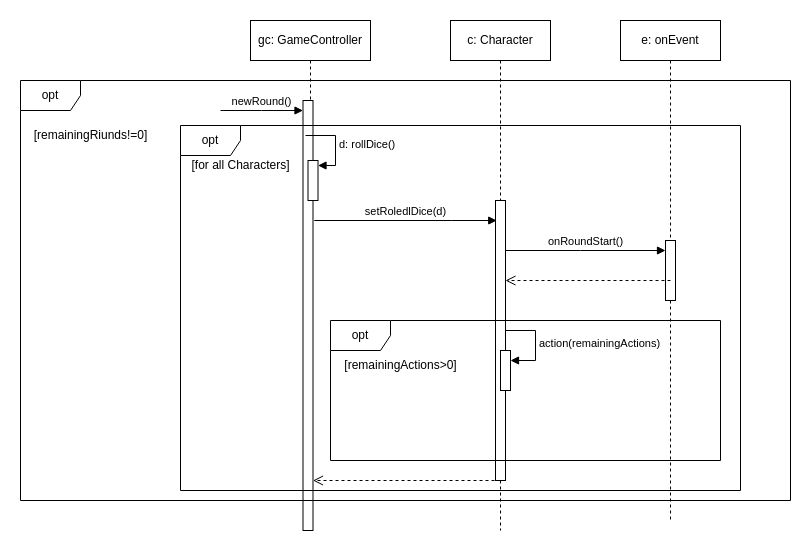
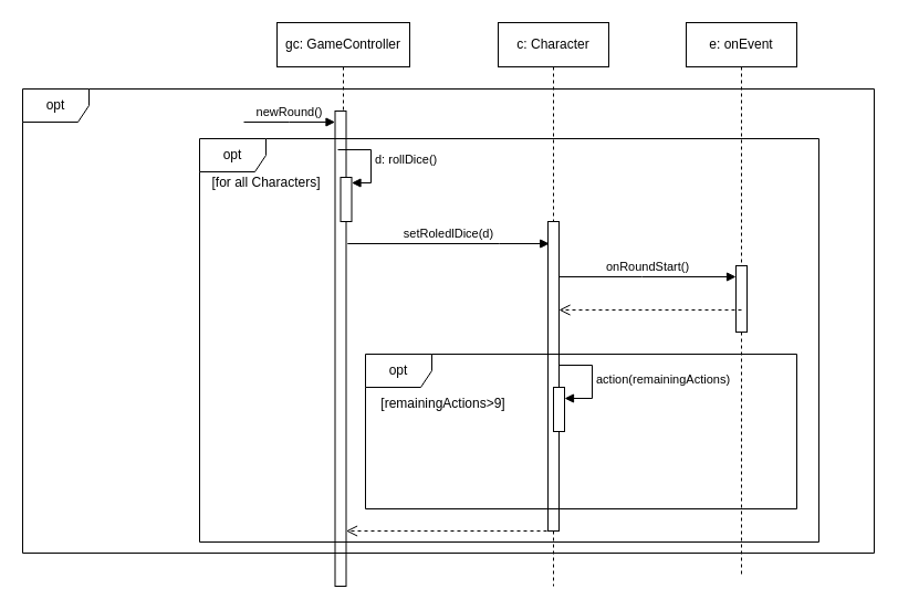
  <mxCell id="0" />
  <mxCell id="1" parent="0" />
  <mxCell id="2" value="gc: GameController" style="shape=umlLifeline;perimeter=lifelinePerimeter;whiteSpace=wrap;html=1;container=0;dropTarget=0;collapsible=0;recursiveResize=0;outlineConnect=0;portConstraint=eastwest;newEdgeStyle={&quot;edgeStyle&quot;:&quot;elbowEdgeStyle&quot;,&quot;elbow&quot;:&quot;vertical&quot;,&quot;curved&quot;:0,&quot;rounded&quot;:0};" parent="1" vertex="1"><mxGeometry x="250" y="20" width="120" height="510" as="geometry" /></mxCell>
  <mxCell id="3" value="newRound()" style="html=1;verticalAlign=bottom;startArrow=none;endArrow=block;startSize=8;edgeStyle=elbowEdgeStyle;elbow=vertical;curved=0;rounded=0;startFill=0;" parent="2" target="4" edge="1"><mxGeometry relative="1" as="geometry"><mxPoint x="-30" y="90" as="sourcePoint" /></mxGeometry></mxCell>
  <mxCell id="4" value="" style="html=1;points=[];perimeter=orthogonalPerimeter;outlineConnect=0;targetShapes=umlLifeline;portConstraint=eastwest;newEdgeStyle={&quot;edgeStyle&quot;:&quot;elbowEdgeStyle&quot;,&quot;elbow&quot;:&quot;vertical&quot;,&quot;curved&quot;:0,&quot;rounded&quot;:0};" parent="2" vertex="1"><mxGeometry x="52.5" y="80" width="10" height="430" as="geometry" /></mxCell>
  <mxCell id="5" value="" style="html=1;points=[[0,0,0,0,5],[0,1,0,0,-5],[1,0,0,0,5],[1,1,0,0,-5]];perimeter=orthogonalPerimeter;outlineConnect=0;targetShapes=umlLifeline;portConstraint=eastwest;newEdgeStyle={&quot;curved&quot;:0,&quot;rounded&quot;:0};" parent="2" vertex="1"><mxGeometry x="57.5" y="140" width="10" height="40" as="geometry" /></mxCell>
  <mxCell id="6" value="c: Character" style="shape=umlLifeline;perimeter=lifelinePerimeter;whiteSpace=wrap;html=1;container=0;dropTarget=0;collapsible=0;recursiveResize=0;outlineConnect=0;portConstraint=eastwest;newEdgeStyle={&quot;edgeStyle&quot;:&quot;elbowEdgeStyle&quot;,&quot;elbow&quot;:&quot;vertical&quot;,&quot;curved&quot;:0,&quot;rounded&quot;:0};" parent="1" vertex="1"><mxGeometry x="450" y="20" width="100" height="510" as="geometry" /></mxCell>
  <mxCell id="7" value="" style="html=1;points=[];perimeter=orthogonalPerimeter;outlineConnect=0;targetShapes=umlLifeline;portConstraint=eastwest;newEdgeStyle={&quot;edgeStyle&quot;:&quot;elbowEdgeStyle&quot;,&quot;elbow&quot;:&quot;vertical&quot;,&quot;curved&quot;:0,&quot;rounded&quot;:0};" parent="6" vertex="1"><mxGeometry x="45" y="180" width="10" height="280" as="geometry" /></mxCell>
  <mxCell id="8" value="setRoledlDice(d)" style="html=1;verticalAlign=bottom;endArrow=block;edgeStyle=elbowEdgeStyle;elbow=vertical;curved=0;rounded=0;" parent="1" edge="1"><mxGeometry relative="1" as="geometry"><mxPoint x="313.75" y="220" as="sourcePoint" /><Array as="points"><mxPoint x="451.25" y="220" /><mxPoint x="421.25" y="150" /><mxPoint x="361.25" y="130" /><mxPoint x="451.25" y="90" /><mxPoint x="431.25" y="80" /><mxPoint x="411.25" y="50" /></Array><mxPoint x="496.25" y="220" as="targetPoint" /></mxGeometry></mxCell>
  <mxCell id="9" value="" style="html=1;verticalAlign=bottom;endArrow=open;dashed=1;endSize=8;edgeStyle=elbowEdgeStyle;elbow=vertical;curved=0;rounded=0;" parent="1" edge="1"><mxGeometry relative="1" as="geometry"><mxPoint x="312.5" y="480" as="targetPoint" /><Array as="points"><mxPoint x="435" y="480" /><mxPoint x="425" y="490" /></Array><mxPoint x="500" y="480" as="sourcePoint" /></mxGeometry></mxCell>
  <mxCell id="10" value="opt" style="shape=umlFrame;whiteSpace=wrap;html=1;pointerEvents=0;" parent="1" vertex="1"><mxGeometry x="180" y="125" width="560" height="365" as="geometry" /></mxCell>
  <mxCell id="11" value="[for all Characters]" style="text;html=1;align=center;verticalAlign=middle;resizable=0;points=[];autosize=1;strokeColor=none;fillColor=none;" parent="1" vertex="1"><mxGeometry x="180" y="150" width="120" height="30" as="geometry" /></mxCell>
  <mxCell id="12" value="opt" style="shape=umlFrame;whiteSpace=wrap;html=1;pointerEvents=0;" parent="1" vertex="1"><mxGeometry x="20" y="80" width="770" height="420" as="geometry" /></mxCell>
- <mxCell id="13" value="[remainingRiunds!=0]" style="text;html=1;align=center;verticalAlign=middle;resizable=0;points=[];autosize=1;strokeColor=none;fillColor=none;" parent="1" vertex="1"><mxGeometry x="20" y="120" width="140" height="30" as="geometry" /></mxCell>
  <mxCell id="14" value="opt" style="shape=umlFrame;whiteSpace=wrap;html=1;pointerEvents=0;" parent="1" vertex="1"><mxGeometry x="330" y="320" width="390" height="140" as="geometry" /></mxCell>
- <mxCell id="15" value="[remainingActions&amp;gt;0]" style="text;html=1;align=center;verticalAlign=middle;resizable=0;points=[];autosize=1;strokeColor=none;fillColor=none;" parent="1" vertex="1"><mxGeometry x="330" y="350" width="140" height="30" as="geometry" /></mxCell>
+ <mxCell id="15" value="[remainingActions&amp;gt;9]" style="text;html=1;align=center;verticalAlign=middle;resizable=0;points=[];autosize=1;strokeColor=none;fillColor=none;" parent="1" vertex="1"><mxGeometry x="330" y="350" width="140" height="30" as="geometry" /></mxCell>
  <mxCell id="16" value="" style="html=1;points=[[0,0,0,0,5],[0,1,0,0,-5],[1,0,0,0,5],[1,1,0,0,-5]];perimeter=orthogonalPerimeter;outlineConnect=0;targetShapes=umlLifeline;portConstraint=eastwest;newEdgeStyle={&quot;curved&quot;:0,&quot;rounded&quot;:0};" parent="1" vertex="1"><mxGeometry x="500" y="350" width="10" height="40" as="geometry" /></mxCell>
  <mxCell id="17" value="action(remainingActions)" style="html=1;align=left;spacingLeft=2;endArrow=block;rounded=0;edgeStyle=orthogonalEdgeStyle;curved=0;rounded=0;" parent="1" target="16" edge="1"><mxGeometry relative="1" as="geometry"><mxPoint x="505" y="330" as="sourcePoint" /><Array as="points"><mxPoint x="535" y="360" /></Array></mxGeometry></mxCell>
  <mxCell id="18" value="d: rollDice()" style="html=1;align=left;spacingLeft=2;endArrow=block;rounded=0;edgeStyle=orthogonalEdgeStyle;curved=0;rounded=0;" parent="1" target="5" edge="1"><mxGeometry relative="1" as="geometry"><mxPoint x="305" y="135" as="sourcePoint" /><Array as="points"><mxPoint x="335" y="135" /><mxPoint x="335" y="165" /></Array></mxGeometry></mxCell>
  <mxCell id="19" value="e: onEvent" style="shape=umlLifeline;perimeter=lifelinePerimeter;whiteSpace=wrap;html=1;container=1;dropTarget=0;collapsible=0;recursiveResize=0;outlineConnect=0;portConstraint=eastwest;newEdgeStyle={&quot;curved&quot;:0,&quot;rounded&quot;:0};" parent="1" vertex="1"><mxGeometry x="620" y="20" width="100" height="500" as="geometry" /></mxCell>
  <mxCell id="20" value="" style="html=1;points=[[0,0,0,0,5],[0,1,0,0,-5],[1,0,0,0,5],[1,1,0,0,-5]];perimeter=orthogonalPerimeter;outlineConnect=0;targetShapes=umlLifeline;portConstraint=eastwest;newEdgeStyle={&quot;curved&quot;:0,&quot;rounded&quot;:0};" parent="19" vertex="1"><mxGeometry x="45" y="220" width="10" height="60" as="geometry" /></mxCell>
  <mxCell id="21" value="onRoundStart()" style="html=1;verticalAlign=bottom;endArrow=block;curved=0;rounded=0;" parent="1" source="7" target="20" edge="1"><mxGeometry width="80" relative="1" as="geometry"><mxPoint x="390" y="280" as="sourcePoint" /><mxPoint x="470" y="280" as="targetPoint" /><Array as="points"><mxPoint x="580" y="250" /></Array></mxGeometry></mxCell>
  <mxCell id="22" value="" style="html=1;verticalAlign=bottom;endArrow=open;dashed=1;endSize=8;curved=0;rounded=0;exitX=0.5;exitY=0.667;exitDx=0;exitDy=0;exitPerimeter=0;" parent="1" source="20" target="7" edge="1"><mxGeometry relative="1" as="geometry"><mxPoint x="670" y="289.5" as="sourcePoint" /><mxPoint x="590" y="289.5" as="targetPoint" /></mxGeometry></mxCell>
